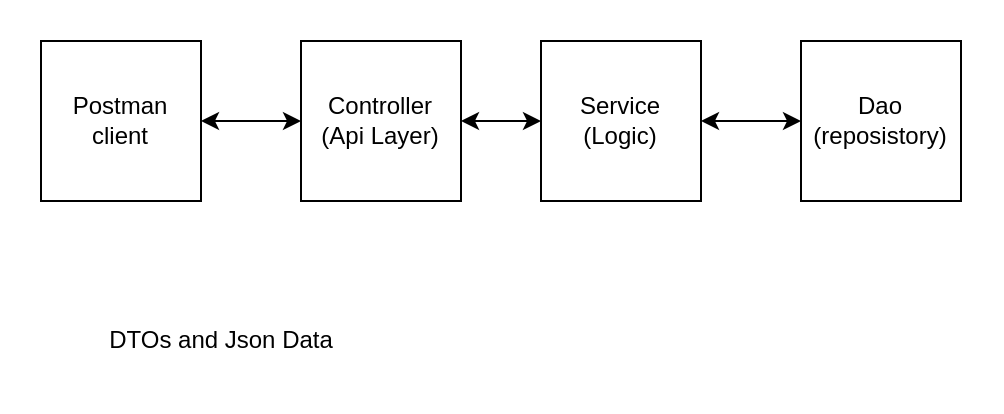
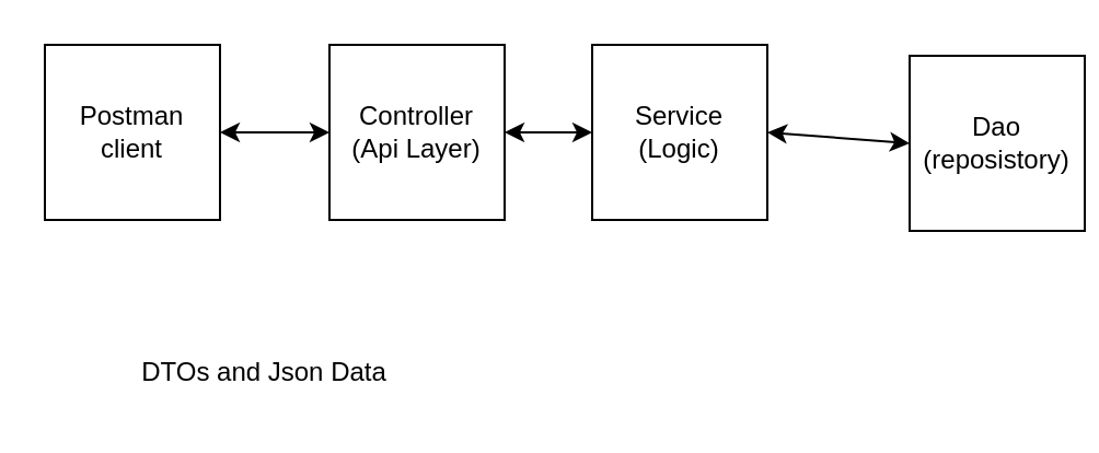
  <mxCell id="0" />
  <mxCell id="1" parent="0" />
  <mxCell id="2" value="Postman client" style="whiteSpace=wrap;html=1;aspect=fixed;" parent="1" vertex="1"><mxGeometry x="20" y="20" width="80" height="80" as="geometry" /></mxCell>
  <mxCell id="3" value="Controller&lt;br&gt;(Api Layer)" style="whiteSpace=wrap;html=1;aspect=fixed;" parent="1" vertex="1"><mxGeometry x="150" y="20" width="80" height="80" as="geometry" /></mxCell>
  <mxCell id="4" value="Service&lt;br&gt;(Logic)" style="whiteSpace=wrap;html=1;aspect=fixed;" parent="1" vertex="1"><mxGeometry x="270" y="20" width="80" height="80" as="geometry" /></mxCell>
- <mxCell id="5" value="Dao&lt;br&gt;(reposistory)" style="whiteSpace=wrap;html=1;aspect=fixed;" parent="1" vertex="1"><mxGeometry x="400" y="20" width="80" height="80" as="geometry" /></mxCell>
- <mxCell id="6" value="DTOs and Json Data" style="text;html=1;align=center;verticalAlign=middle;resizable=0;points=[];autosize=1;strokeColor=none;fillColor=none;" parent="1" vertex="1"><mxGeometry x="40" y="155" width="140" height="30" as="geometry" /></mxCell>
+ <mxCell id="5" value="Dao&lt;br&gt;(reposistory)" style="whiteSpace=wrap;html=1;aspect=fixed;" parent="1" vertex="1"><mxGeometry x="415" y="25" width="80" height="80" as="geometry" /></mxCell>
+ <mxCell id="6" value="DTOs and Json Data" style="text;html=1;align=center;verticalAlign=middle;resizable=0;points=[];autosize=1;strokeColor=none;fillColor=none;" parent="1" vertex="1"><mxGeometry x="50" y="155" width="140" height="30" as="geometry" /></mxCell>
  <mxCell id="7" value="" style="endArrow=classic;startArrow=classic;html=1;rounded=0;entryX=1;entryY=0.5;entryDx=0;entryDy=0;exitX=0;exitY=0.5;exitDx=0;exitDy=0;" edge="1" parent="1" source="3" target="2"><mxGeometry width="50" height="50" relative="1" as="geometry"><mxPoint x="390" y="90" as="sourcePoint" /><mxPoint x="440" y="40" as="targetPoint" /></mxGeometry></mxCell>
  <mxCell id="8" value="" style="endArrow=classic;startArrow=classic;html=1;rounded=0;entryX=1;entryY=0.5;entryDx=0;entryDy=0;exitX=0;exitY=0.5;exitDx=0;exitDy=0;" edge="1" parent="1" source="4" target="3"><mxGeometry width="50" height="50" relative="1" as="geometry"><mxPoint x="160" y="70" as="sourcePoint" /><mxPoint x="110" y="70" as="targetPoint" /></mxGeometry></mxCell>
  <mxCell id="9" value="" style="endArrow=classic;startArrow=classic;html=1;rounded=0;entryX=0;entryY=0.5;entryDx=0;entryDy=0;exitX=1;exitY=0.5;exitDx=0;exitDy=0;" edge="1" parent="1" source="4" target="5"><mxGeometry width="50" height="50" relative="1" as="geometry"><mxPoint x="280" y="70" as="sourcePoint" /><mxPoint x="240" y="70" as="targetPoint" /></mxGeometry></mxCell>
